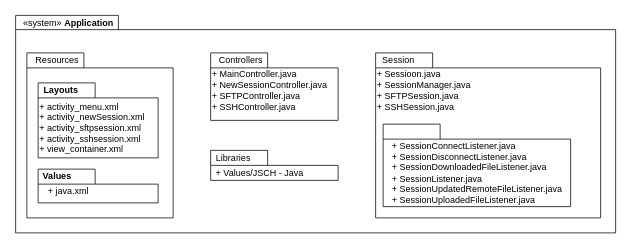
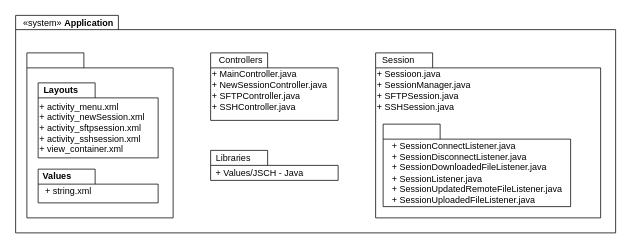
  <mxCell id="0" />
  <mxCell id="1" parent="0" />
  <mxCell id="2" value="" style="shape=folder;fontStyle=1;spacingTop=10;tabWidth=137;tabHeight=19;tabPosition=left;html=1;" vertex="1" parent="1"><mxGeometry x="20" y="20" width="800" height="290" as="geometry" /></mxCell>
  <mxCell id="3" value="«system» &lt;b&gt;Application&lt;/b&gt;" style="text;html=1;align=center;verticalAlign=middle;resizable=0;points=[];;autosize=1;" vertex="1" parent="1"><mxGeometry x="20" y="20" width="140" height="20" as="geometry" /></mxCell>
  <mxCell id="4" value="" style="shape=folder;fontStyle=1;spacingTop=10;tabWidth=76;tabHeight=20;tabPosition=left;html=1;" vertex="1" parent="1"><mxGeometry x="35" y="70" width="195" height="220" as="geometry" /></mxCell>
- <mxCell id="5" value="Resources" style="text;html=1;align=center;verticalAlign=middle;resizable=0;points=[];;autosize=1;" vertex="1" parent="1"><mxGeometry x="35" y="70" width="80" height="20" as="geometry" /></mxCell>
  <mxCell id="6" value="" style="shape=folder;fontStyle=1;spacingTop=10;tabWidth=76;tabHeight=20;tabPosition=left;html=1;" vertex="1" parent="1"><mxGeometry x="50" y="110" width="160" height="100" as="geometry" /></mxCell>
  <mxCell id="7" value="&lt;b&gt;Layouts&lt;/b&gt;" style="text;html=1;align=center;verticalAlign=middle;resizable=0;points=[];;autosize=1;" vertex="1" parent="1"><mxGeometry x="50" y="110" width="60" height="20" as="geometry" /></mxCell>
  <mxCell id="8" value="&lt;div align=&quot;left&quot;&gt;+ activity_menu.xml&lt;/div&gt;&lt;div align=&quot;left&quot;&gt;+ activity_newSession.xml&lt;/div&gt;&lt;div align=&quot;left&quot;&gt;+ activity_sftpsession.xml&lt;/div&gt;&lt;div align=&quot;left&quot;&gt;+ activity_sshsession.xml&lt;/div&gt;&lt;div align=&quot;left&quot;&gt;+ view_container.xml&lt;br&gt;&lt;/div&gt;" style="text;html=1;align=left;verticalAlign=middle;resizable=0;points=[];;autosize=1;" vertex="1" parent="1"><mxGeometry x="50" y="130" width="160" height="80" as="geometry" /></mxCell>
  <mxCell id="9" value="" style="shape=folder;fontStyle=1;spacingTop=10;tabWidth=76;tabHeight=20;tabPosition=left;html=1;" vertex="1" parent="1"><mxGeometry x="50" y="225" width="160" height="45" as="geometry" /></mxCell>
  <mxCell id="10" value="&lt;b&gt;Values&lt;/b&gt;" style="text;html=1;align=center;verticalAlign=middle;resizable=0;points=[];;autosize=1;" vertex="1" parent="1"><mxGeometry x="50" y="225" width="50" height="20" as="geometry" /></mxCell>
- <mxCell id="11" value="+ java.xml" style="text;html=1;align=center;verticalAlign=middle;resizable=0;points=[];;autosize=1;" vertex="1" parent="1"><mxGeometry x="50" y="245" width="80" height="20" as="geometry" /></mxCell>
+ <mxCell id="11" value="+ string.xml" style="text;html=1;align=center;verticalAlign=middle;resizable=0;points=[];;autosize=1;" vertex="1" parent="1"><mxGeometry x="50" y="245" width="80" height="20" as="geometry" /></mxCell>
  <mxCell id="12" value="" style="shape=folder;fontStyle=1;spacingTop=10;tabWidth=76;tabHeight=20;tabPosition=left;html=1;" vertex="1" parent="1"><mxGeometry x="280" y="70" width="170" height="90" as="geometry" /></mxCell>
  <mxCell id="13" value="Controllers" style="text;html=1;align=center;verticalAlign=middle;resizable=0;points=[];;autosize=1;" vertex="1" parent="1"><mxGeometry x="280" y="70" width="80" height="20" as="geometry" /></mxCell>
  <mxCell id="14" value="&lt;div align=&quot;left&quot;&gt;+ MainController.java&lt;/div&gt;&lt;div align=&quot;left&quot;&gt;+ NewSessionController.java&lt;/div&gt;&lt;div align=&quot;left&quot;&gt;+ SFTPController.java&lt;/div&gt;&lt;div align=&quot;left&quot;&gt;+ SSHController.java&lt;br&gt;&lt;/div&gt;" style="text;html=1;align=left;verticalAlign=middle;resizable=0;points=[];;autosize=1;" vertex="1" parent="1"><mxGeometry x="280" y="90" width="170" height="60" as="geometry" /></mxCell>
  <mxCell id="15" value="" style="shape=folder;fontStyle=1;spacingTop=10;tabWidth=76;tabHeight=20;tabPosition=left;html=1;" vertex="1" parent="1"><mxGeometry x="500" y="70" width="300" height="220" as="geometry" /></mxCell>
  <mxCell id="16" value="&lt;div&gt;Session&lt;/div&gt;" style="text;html=1;align=center;verticalAlign=middle;resizable=0;points=[];;autosize=1;" vertex="1" parent="1"><mxGeometry x="500" y="70" width="60" height="20" as="geometry" /></mxCell>
  <mxCell id="17" value="" style="shape=folder;fontStyle=1;spacingTop=10;tabWidth=76;tabHeight=20;tabPosition=left;html=1;" vertex="1" parent="1"><mxGeometry x="510" y="165" width="250" height="110" as="geometry" /></mxCell>
  <mxCell id="18" value="&lt;div align=&quot;left&quot;&gt;+ Sessioon.java&lt;/div&gt;&lt;div align=&quot;left&quot;&gt;+ SessionManager.java&lt;/div&gt;&lt;div align=&quot;left&quot;&gt;+ SFTPSession.java&lt;/div&gt;&lt;div align=&quot;left&quot;&gt;+ SSHSession.java&lt;br&gt;&lt;/div&gt;" style="text;html=1;align=left;verticalAlign=middle;resizable=0;points=[];;autosize=1;" vertex="1" parent="1"><mxGeometry x="500" y="90" width="140" height="60" as="geometry" /></mxCell>
  <mxCell id="19" value="&lt;div align=&quot;left&quot;&gt;+ SessionConnectListener.java&lt;/div&gt;&lt;div align=&quot;left&quot;&gt;+ SessionDisconnectListener.java&lt;/div&gt;&lt;div align=&quot;left&quot;&gt;+ SessionDownloadedFileListener.java&lt;/div&gt;&lt;div align=&quot;left&quot;&gt;+ SessionListener.java&lt;/div&gt;&lt;div align=&quot;left&quot;&gt;+ SessionUpdatedRemoteFileListener.java&lt;/div&gt;&lt;div align=&quot;left&quot;&gt;+ SessionUploadedFileListener.java&lt;br&gt;&lt;/div&gt;" style="text;html=1;align=center;verticalAlign=middle;resizable=0;points=[];;autosize=1;" vertex="1" parent="1"><mxGeometry x="510" y="185" width="250" height="90" as="geometry" /></mxCell>
  <mxCell id="20" value="" style="shape=folder;fontStyle=1;spacingTop=10;tabWidth=76;tabHeight=20;tabPosition=left;html=1;" vertex="1" parent="1"><mxGeometry x="280" y="200" width="170" height="40" as="geometry" /></mxCell>
  <mxCell id="21" value="Libraries" style="text;html=1;align=center;verticalAlign=middle;resizable=0;points=[];;autosize=1;" vertex="1" parent="1"><mxGeometry x="280" y="200" width="60" height="20" as="geometry" /></mxCell>
  <mxCell id="22" value="+ Values/JSCH - Java" style="text;html=1;align=center;verticalAlign=middle;resizable=0;points=[];;autosize=1;" vertex="1" parent="1"><mxGeometry x="280" y="220" width="130" height="20" as="geometry" /></mxCell>
